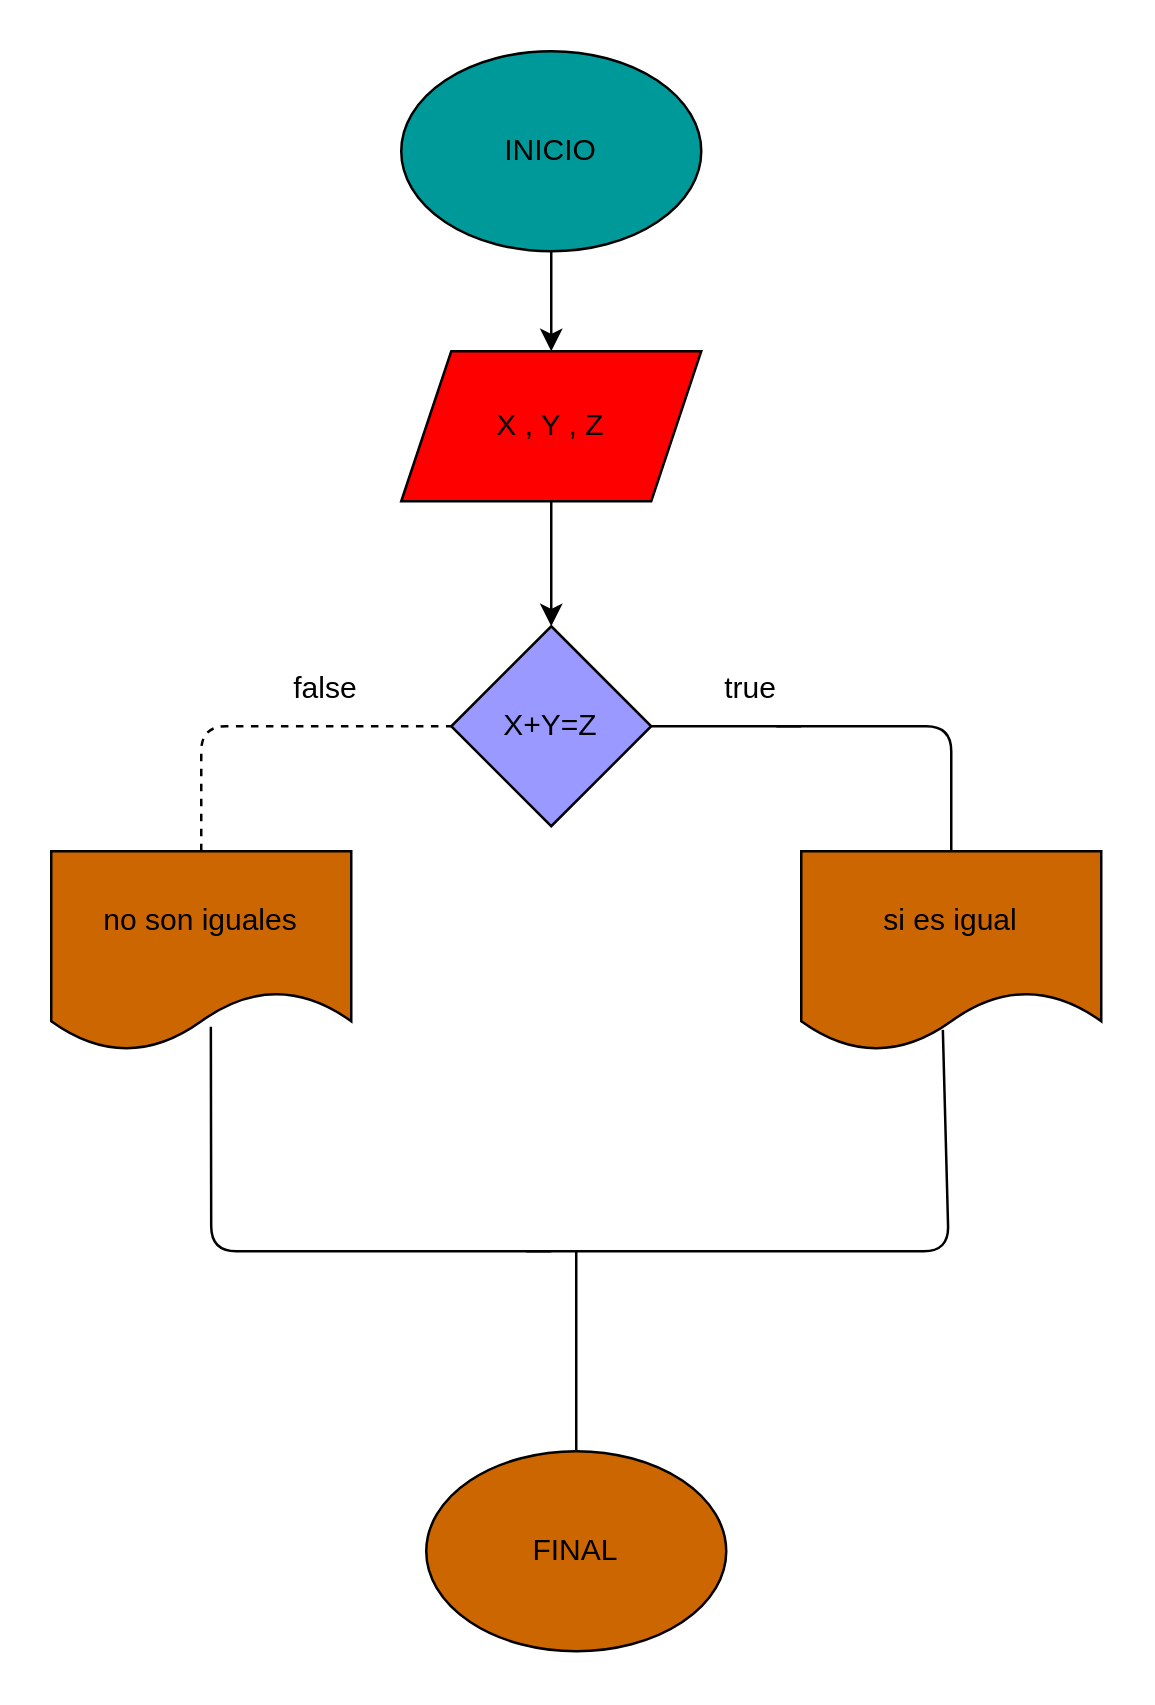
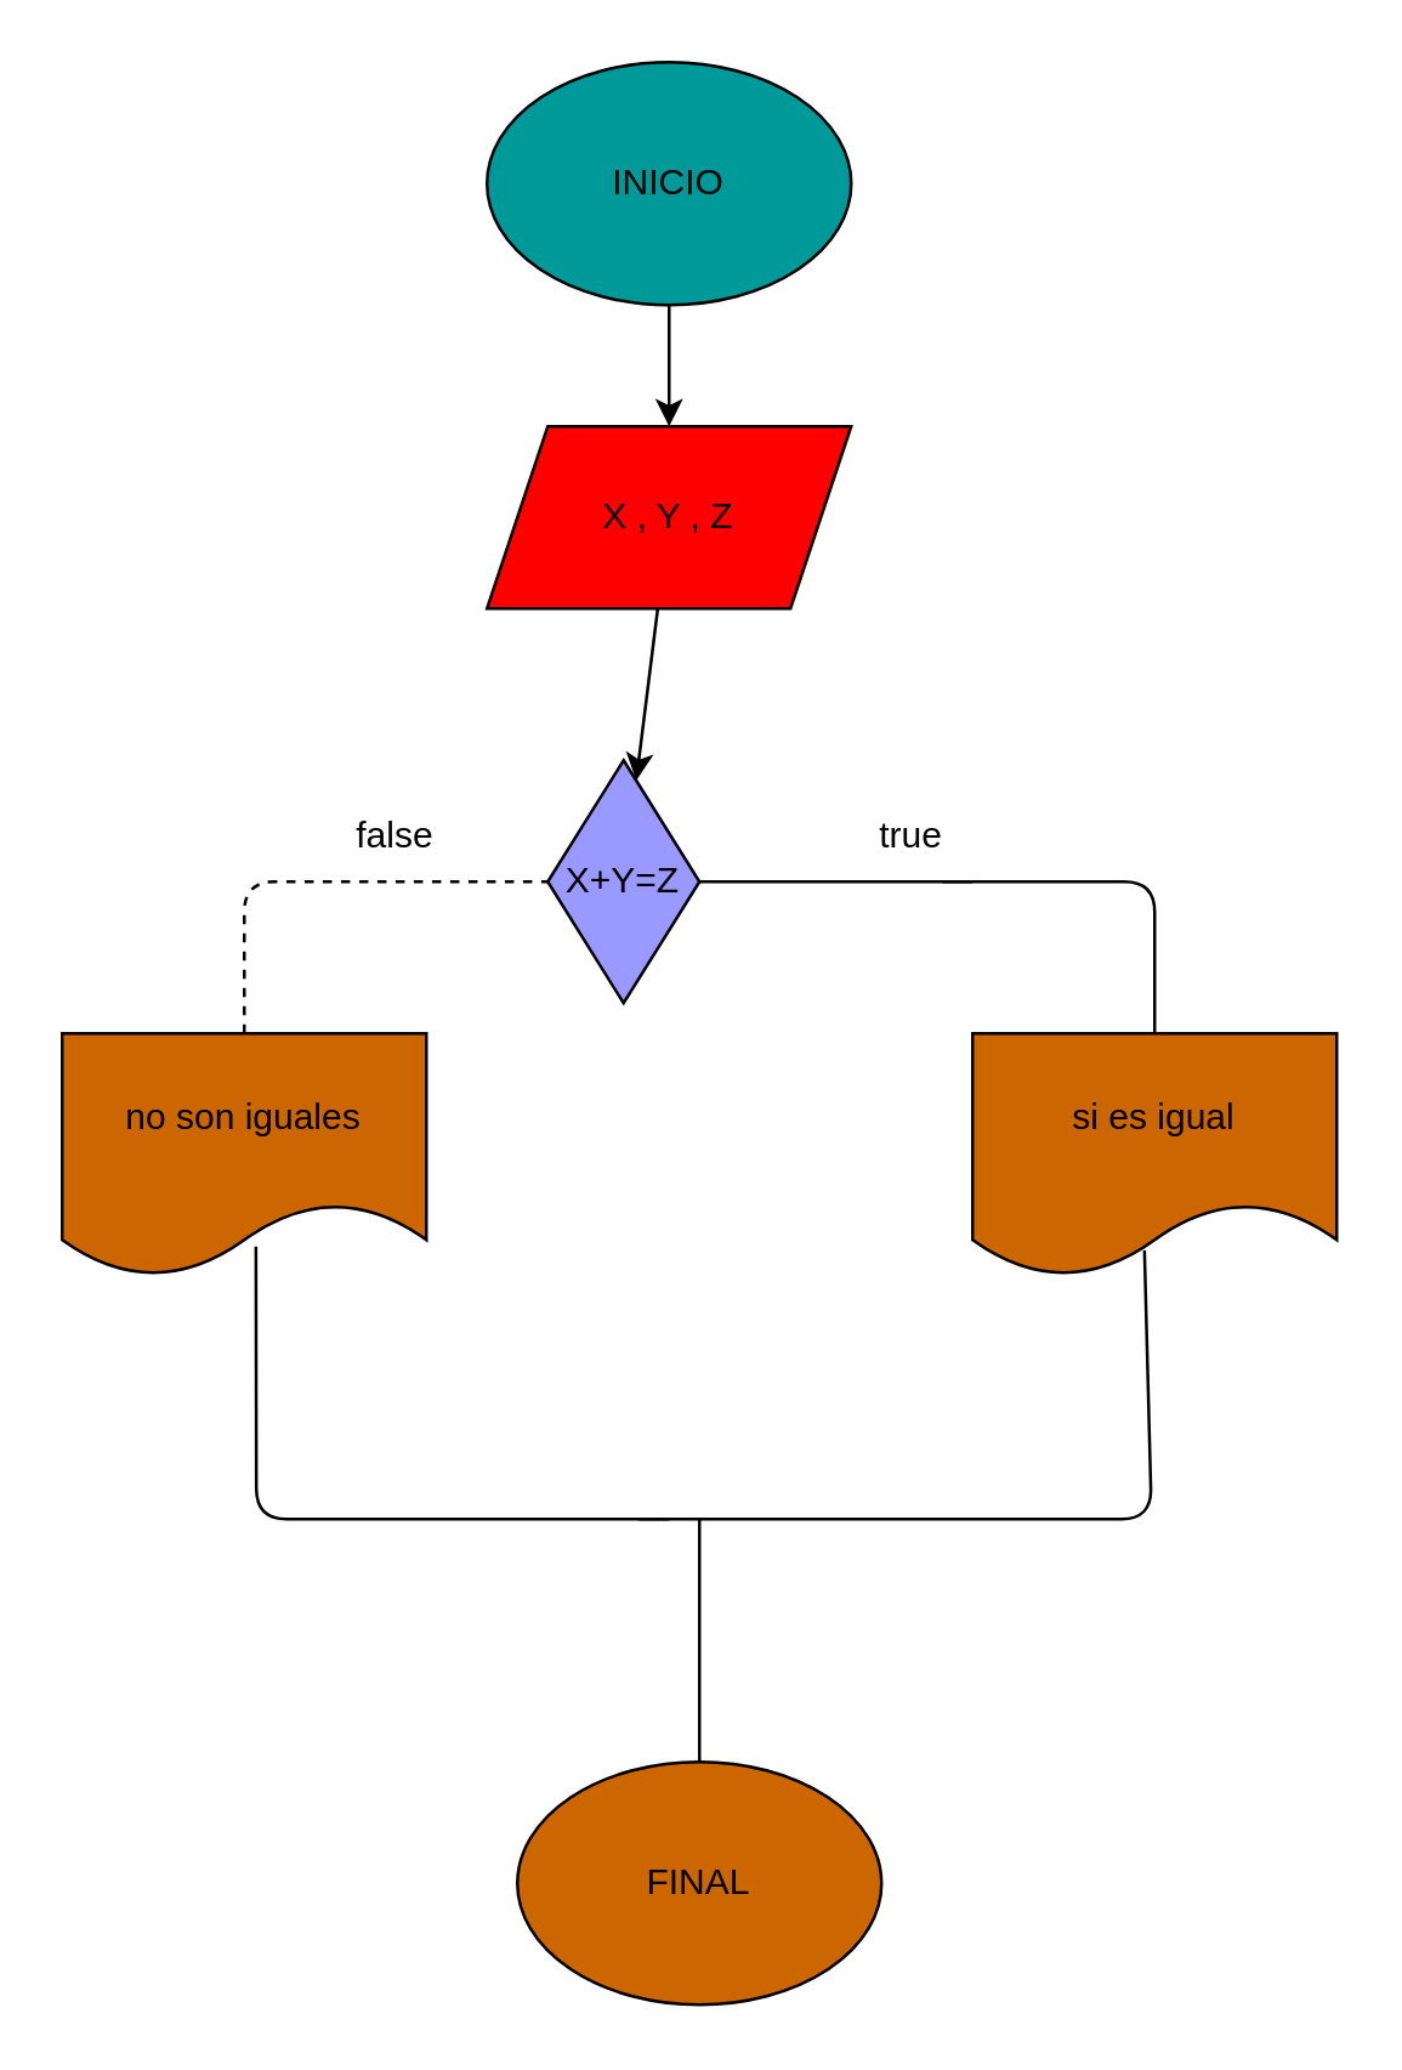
  <mxCell id="0" />
  <mxCell id="1" parent="0" />
  <mxCell id="2" value="" style="edgeStyle=none;html=1;" edge="1" parent="1" source="3" target="5"><mxGeometry relative="1" as="geometry" /></mxCell>
  <mxCell id="3" value="INICIO" style="ellipse;whiteSpace=wrap;html=1;fillColor=#009999;" vertex="1" parent="1"><mxGeometry x="160" y="20" width="120" height="80" as="geometry" /></mxCell>
  <mxCell id="4" value="" style="edgeStyle=none;html=1;" edge="1" parent="1" source="5" target="6"><mxGeometry relative="1" as="geometry" /></mxCell>
  <mxCell id="5" value="X , Y , Z" style="shape=parallelogram;perimeter=parallelogramPerimeter;whiteSpace=wrap;html=1;fixedSize=1;fillColor=#FF0000;" vertex="1" parent="1"><mxGeometry x="160" y="140" width="120" height="60" as="geometry" /></mxCell>
- <mxCell id="6" value="X+Y=Z" style="rhombus;whiteSpace=wrap;html=1;fillColor=#9999FF;" vertex="1" parent="1"><mxGeometry x="180" y="250" width="80" height="80" as="geometry" /></mxCell>
+ <mxCell id="6" value="X+Y=Z" style="rhombus;whiteSpace=wrap;html=1;fillColor=#9999FF;" vertex="1" parent="1"><mxGeometry x="180" y="250" width="50" height="80" as="geometry" /></mxCell>
  <mxCell id="7" value="si es igual" style="shape=document;whiteSpace=wrap;html=1;boundedLbl=1;fillColor=#CC6600;" vertex="1" parent="1"><mxGeometry x="320" y="340" width="120" height="80" as="geometry" /></mxCell>
  <mxCell id="8" value="no son iguales" style="shape=document;whiteSpace=wrap;html=1;boundedLbl=1;fillColor=#CC6600;" vertex="1" parent="1"><mxGeometry x="20" y="340" width="120" height="80" as="geometry" /></mxCell>
  <mxCell id="9" value="" style="endArrow=none;html=1;entryX=0.5;entryY=0;entryDx=0;entryDy=0;startArrow=none;" edge="1" parent="1" target="7"><mxGeometry width="50" height="50" relative="1" as="geometry"><mxPoint x="310" y="290" as="sourcePoint" /><mxPoint x="250" y="230" as="targetPoint" /><Array as="points"><mxPoint x="380" y="290" /></Array></mxGeometry></mxCell>
  <mxCell id="10" value="" style="endArrow=none;html=1;exitX=0.5;exitY=0;exitDx=0;exitDy=0;entryX=0;entryY=0.5;entryDx=0;entryDy=0;dashed=1;" edge="1" parent="1" source="8" target="6"><mxGeometry width="50" height="50" relative="1" as="geometry"><mxPoint x="200" y="280" as="sourcePoint" /><mxPoint x="250" y="230" as="targetPoint" /><Array as="points"><mxPoint x="80" y="290" /></Array></mxGeometry></mxCell>
  <mxCell id="11" value="false" style="text;html=1;strokeColor=none;fillColor=none;align=center;verticalAlign=middle;whiteSpace=wrap;rounded=0;" vertex="1" parent="1"><mxGeometry x="100" y="260" width="60" height="30" as="geometry" /></mxCell>
  <mxCell id="12" value="" style="endArrow=none;html=1;entryX=0.5;entryY=0;entryDx=0;entryDy=0;exitX=1;exitY=0.5;exitDx=0;exitDy=0;" edge="1" parent="1" source="6"><mxGeometry width="50" height="50" relative="1" as="geometry"><mxPoint x="260" y="290" as="sourcePoint" /><mxPoint x="320" y="290" as="targetPoint" /><Array as="points" /></mxGeometry></mxCell>
  <mxCell id="13" value="true" style="text;html=1;strokeColor=none;fillColor=none;align=center;verticalAlign=middle;whiteSpace=wrap;rounded=0;" vertex="1" parent="1"><mxGeometry x="270" y="260" width="60" height="30" as="geometry" /></mxCell>
  <mxCell id="14" value="" style="endArrow=none;html=1;exitX=0.532;exitY=0.878;exitDx=0;exitDy=0;exitPerimeter=0;" edge="1" parent="1" source="8"><mxGeometry width="50" height="50" relative="1" as="geometry"><mxPoint x="200" y="400" as="sourcePoint" /><mxPoint x="220" y="500" as="targetPoint" /><Array as="points"><mxPoint x="84" y="500" /></Array></mxGeometry></mxCell>
  <mxCell id="15" value="" style="endArrow=none;html=1;entryX=0.472;entryY=0.893;entryDx=0;entryDy=0;entryPerimeter=0;" edge="1" parent="1" target="7"><mxGeometry width="50" height="50" relative="1" as="geometry"><mxPoint x="210" y="500" as="sourcePoint" /><mxPoint x="400" y="430" as="targetPoint" /><Array as="points"><mxPoint x="379" y="500" /></Array></mxGeometry></mxCell>
  <mxCell id="16" value="" style="endArrow=none;html=1;" edge="1" parent="1"><mxGeometry width="50" height="50" relative="1" as="geometry"><mxPoint x="230" y="590" as="sourcePoint" /><mxPoint x="230" y="500" as="targetPoint" /></mxGeometry></mxCell>
  <mxCell id="17" value="FINAL" style="ellipse;whiteSpace=wrap;html=1;fillColor=#cc6600;" vertex="1" parent="1"><mxGeometry x="170" y="580" width="120" height="80" as="geometry" /></mxCell>
